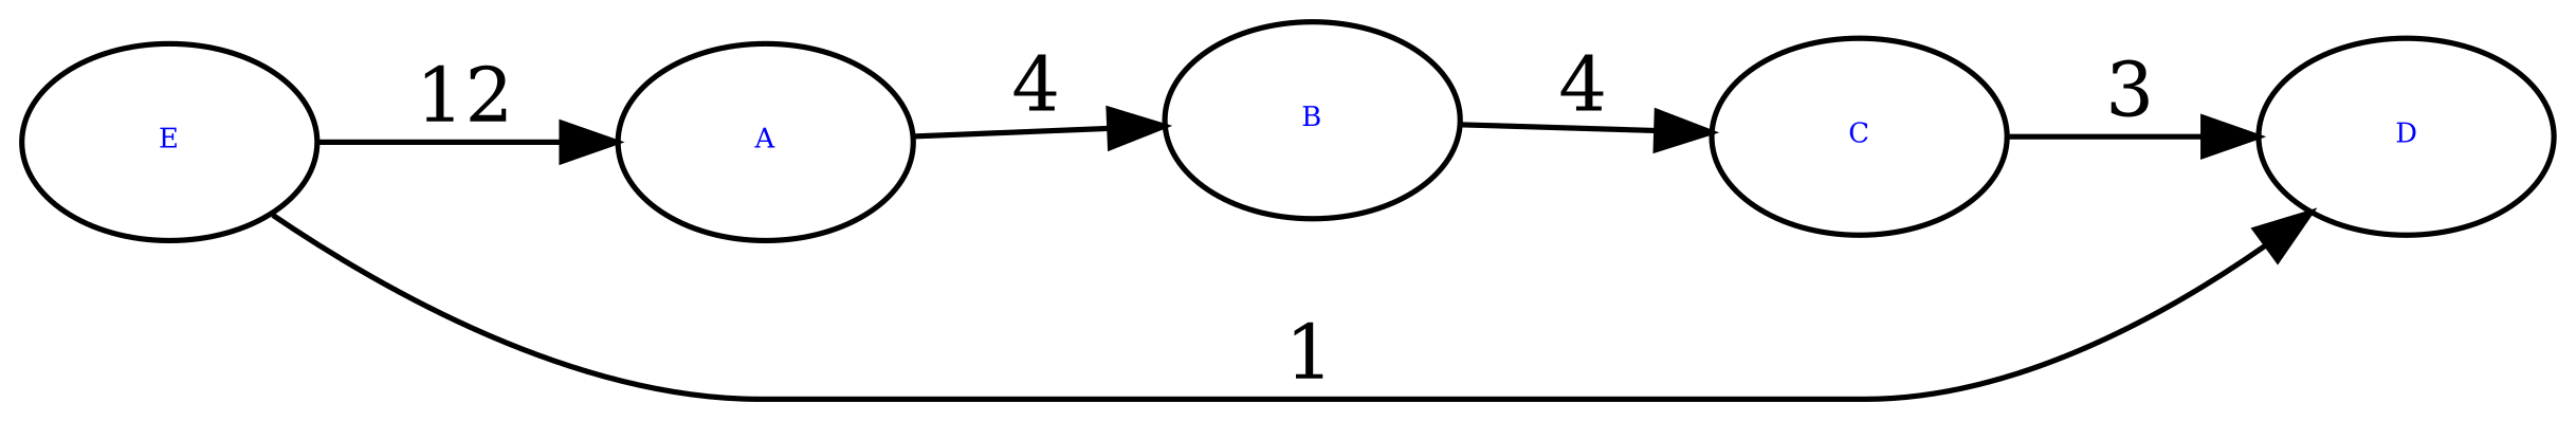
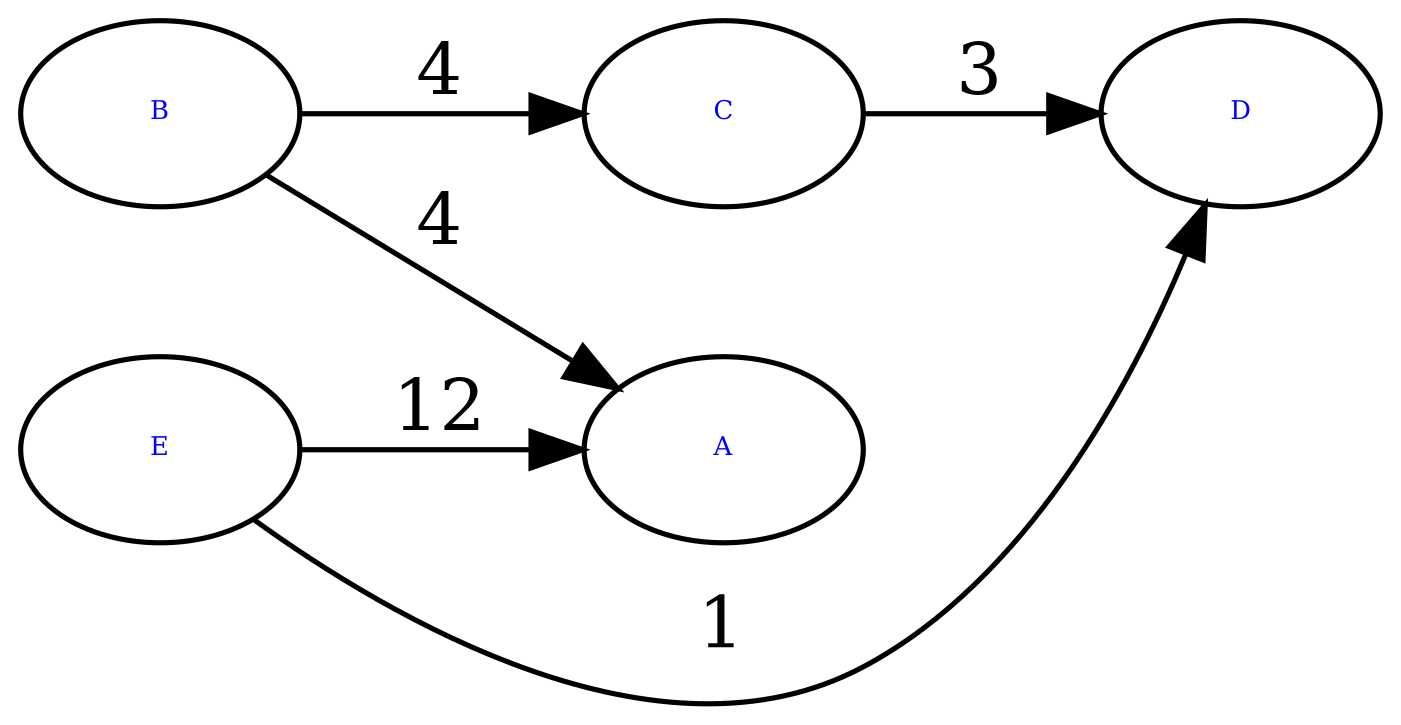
  digraph {
    fontname="DejaVu Serif"
    rankdir=LR
    node [fontcolor=blue fontname="DejaVu Serif" fontsize=5 margin=0 shape=ellipse]
    edge [fontname="DejaVu Serif"]
    A
    B
    C
    D
    E
    subgraph sub_1 {
      A
      B
      C
      D
      E
    }
-   A -> B [label=4]
+   B -> A [label=4]
    B -> C [label=4]
    C -> D [label=3 weight=3]
    E -> A [label=12 weight=10]
    E -> D [label=1 weight=1]
  }
